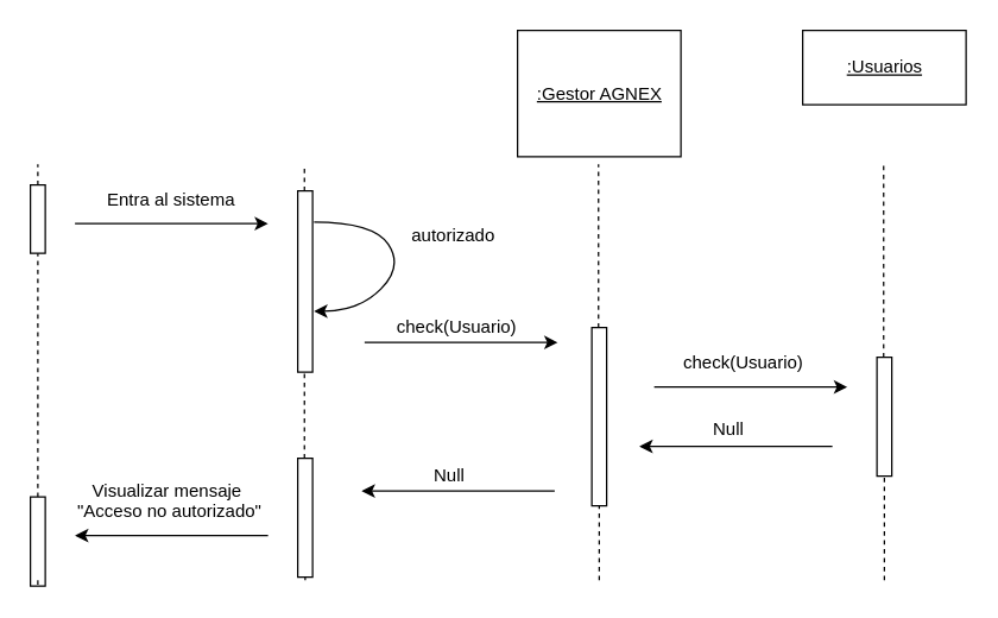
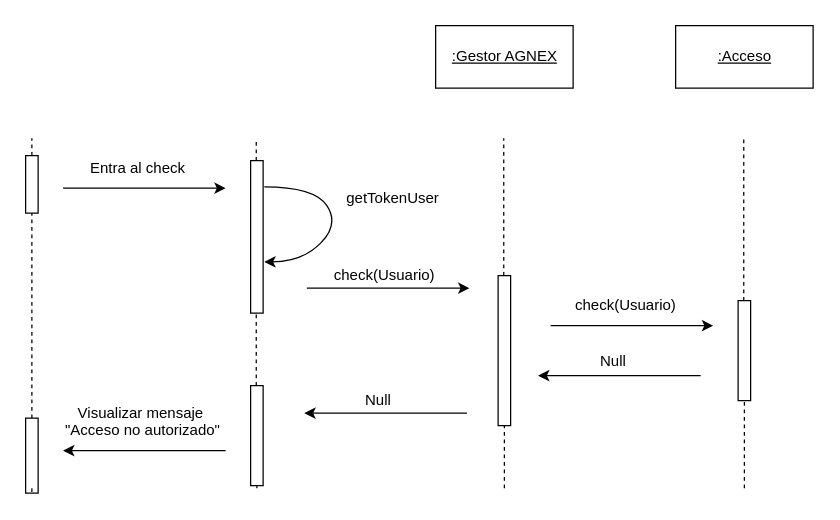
  <mxCell id="0" />
  <mxCell id="1" parent="0" />
  <mxCell id="2" value="" style="endArrow=none;dashed=1;html=1;" parent="1" edge="1" source="27"><mxGeometry width="50" height="50" relative="1" as="geometry"><mxPoint x="25" y="390" as="sourcePoint" /><mxPoint x="25" y="110" as="targetPoint" /></mxGeometry></mxCell>
- <mxCell id="3" value="&lt;u&gt;:Gestor AGNEX&lt;/u&gt;" style="html=1;" parent="1" vertex="1"><mxGeometry x="348" y="20" width="110" height="85" as="geometry" /></mxCell>
- <mxCell id="4" value="&lt;u&gt;:Usuarios&lt;/u&gt;" style="html=1;" parent="1" vertex="1"><mxGeometry x="540" y="20" width="110" height="50" as="geometry" /></mxCell>
+ <mxCell id="3" value="&lt;u&gt;:Gestor AGNEX&lt;/u&gt;" style="html=1;" parent="1" vertex="1"><mxGeometry x="348" y="20" width="110" height="50" as="geometry" /></mxCell>
+ <mxCell id="4" value="&lt;u&gt;:Acceso&lt;/u&gt;" style="html=1;" parent="1" vertex="1"><mxGeometry x="540" y="20" width="110" height="50" as="geometry" /></mxCell>
  <mxCell id="5" value="" style="endArrow=none;dashed=1;html=1;" parent="1" edge="1" source="23"><mxGeometry width="50" height="50" relative="1" as="geometry"><mxPoint x="403" y="390" as="sourcePoint" /><mxPoint x="402.5" y="110" as="targetPoint" /></mxGeometry></mxCell>
  <mxCell id="6" value="" style="endArrow=none;dashed=1;html=1;" parent="1" edge="1" source="31"><mxGeometry width="50" height="50" relative="1" as="geometry"><mxPoint x="595" y="390" as="sourcePoint" /><mxPoint x="594.5" y="110" as="targetPoint" /></mxGeometry></mxCell>
  <mxCell id="7" value="" style="endArrow=none;dashed=1;html=1;" parent="1" edge="1" source="25"><mxGeometry width="50" height="50" relative="1" as="geometry"><mxPoint x="205" y="390" as="sourcePoint" /><mxPoint x="204.5" y="110" as="targetPoint" /></mxGeometry></mxCell>
  <mxCell id="8" value="" style="endArrow=classic;html=1;" parent="1" edge="1"><mxGeometry width="50" height="50" relative="1" as="geometry"><mxPoint x="50" y="150" as="sourcePoint" /><mxPoint x="180" y="150" as="targetPoint" /></mxGeometry></mxCell>
  <mxCell id="9" value="" style="endArrow=classic;html=1;" parent="1" edge="1"><mxGeometry width="50" height="50" relative="1" as="geometry"><mxPoint x="245" y="230" as="sourcePoint" /><mxPoint x="375" y="230" as="targetPoint" /></mxGeometry></mxCell>
  <mxCell id="10" value="" style="endArrow=classic;html=1;" parent="1" edge="1"><mxGeometry width="50" height="50" relative="1" as="geometry"><mxPoint x="440" y="260" as="sourcePoint" /><mxPoint x="570" y="260" as="targetPoint" /></mxGeometry></mxCell>
  <mxCell id="11" value="" style="endArrow=classic;html=1;" parent="1" edge="1"><mxGeometry width="50" height="50" relative="1" as="geometry"><mxPoint x="560" y="300" as="sourcePoint" /><mxPoint x="430" y="300" as="targetPoint" /></mxGeometry></mxCell>
  <mxCell id="12" value="" style="endArrow=classic;html=1;" parent="1" edge="1"><mxGeometry width="50" height="50" relative="1" as="geometry"><mxPoint x="373" y="330" as="sourcePoint" /><mxPoint x="243" y="330" as="targetPoint" /></mxGeometry></mxCell>
  <mxCell id="13" value="" style="endArrow=classic;html=1;" parent="1" edge="1"><mxGeometry width="50" height="50" relative="1" as="geometry"><mxPoint x="180" y="360" as="sourcePoint" /><mxPoint x="50" y="360" as="targetPoint" /></mxGeometry></mxCell>
  <mxCell id="14" value="Null" style="text;html=1;resizable=0;points=[];autosize=1;align=left;verticalAlign=top;spacingTop=-4;" parent="1" vertex="1"><mxGeometry x="478" y="279" width="40" height="20" as="geometry" /></mxCell>
  <mxCell id="15" value="Null" style="text;html=1;resizable=0;points=[];autosize=1;align=left;verticalAlign=top;spacingTop=-4;" parent="1" vertex="1"><mxGeometry x="290" y="310" width="40" height="20" as="geometry" /></mxCell>
- <mxCell id="16" value="Entra al sistema" style="text;html=1;resizable=0;points=[];autosize=1;align=left;verticalAlign=top;spacingTop=-4;" parent="1" vertex="1"><mxGeometry x="70" y="124" width="100" height="20" as="geometry" /></mxCell>
+ <mxCell id="16" value="Entra al check" style="text;html=1;resizable=0;points=[];autosize=1;align=left;verticalAlign=top;spacingTop=-4;" parent="1" vertex="1"><mxGeometry x="70" y="124" width="100" height="20" as="geometry" /></mxCell>
  <mxCell id="17" value="&lt;div style=&quot;text-align: center&quot;&gt;&lt;span&gt;Visualizar mensaje&amp;nbsp;&lt;/span&gt;&lt;/div&gt;&lt;div style=&quot;text-align: center&quot;&gt;&lt;span&gt;&quot;Acceso no autorizado&quot;&lt;/span&gt;&lt;/div&gt;" style="text;html=1;resizable=0;points=[];autosize=1;align=left;verticalAlign=top;spacingTop=-4;" parent="1" vertex="1"><mxGeometry x="50" y="320" width="140" height="30" as="geometry" /></mxCell>
  <mxCell id="18" value="" style="curved=1;endArrow=classic;html=1;" parent="1" edge="1"><mxGeometry width="50" height="50" relative="1" as="geometry"><mxPoint x="211" y="149" as="sourcePoint" /><mxPoint x="211" y="209" as="targetPoint" /><Array as="points"><mxPoint x="251" y="149" /><mxPoint x="271" y="179" /><mxPoint x="241" y="209" /></Array></mxGeometry></mxCell>
- <mxCell id="19" value="autorizado" style="text;html=1;resizable=0;points=[];autosize=1;align=left;verticalAlign=top;spacingTop=-4;" parent="1" vertex="1"><mxGeometry x="275" y="148" width="90" height="20" as="geometry" /></mxCell>
+ <mxCell id="19" value="getTokenUser" style="text;html=1;resizable=0;points=[];autosize=1;align=left;verticalAlign=top;spacingTop=-4;" parent="1" vertex="1"><mxGeometry x="275" y="148" width="90" height="20" as="geometry" /></mxCell>
  <mxCell id="20" value="check(Usuario)" style="text;html=1;resizable=0;points=[];autosize=1;align=left;verticalAlign=top;spacingTop=-4;" parent="1" vertex="1"><mxGeometry x="265" y="210" width="100" height="20" as="geometry" /></mxCell>
  <mxCell id="21" value="check(Usuario)" style="text;html=1;resizable=0;points=[];autosize=1;align=left;verticalAlign=top;spacingTop=-4;" parent="1" vertex="1"><mxGeometry x="458" y="234" width="100" height="20" as="geometry" /></mxCell>
  <mxCell id="22" value="" style="html=1;points=[];perimeter=orthogonalPerimeter;" vertex="1" parent="1"><mxGeometry x="200" y="128" width="10" height="122" as="geometry" /></mxCell>
  <mxCell id="23" value="" style="html=1;points=[];perimeter=orthogonalPerimeter;" vertex="1" parent="1"><mxGeometry x="398" y="220" width="10" height="120" as="geometry" /></mxCell>
  <mxCell id="24" value="" style="endArrow=none;dashed=1;html=1;" edge="1" parent="1" target="23"><mxGeometry width="50" height="50" relative="1" as="geometry"><mxPoint x="403" y="390" as="sourcePoint" /><mxPoint x="402.5" y="110" as="targetPoint" /></mxGeometry></mxCell>
  <mxCell id="25" value="" style="html=1;points=[];perimeter=orthogonalPerimeter;" vertex="1" parent="1"><mxGeometry x="200" y="308" width="10" height="80" as="geometry" /></mxCell>
  <mxCell id="26" value="" style="endArrow=none;dashed=1;html=1;" edge="1" parent="1" target="25"><mxGeometry width="50" height="50" relative="1" as="geometry"><mxPoint x="205" y="390" as="sourcePoint" /><mxPoint x="204.5" y="110" as="targetPoint" /></mxGeometry></mxCell>
  <mxCell id="27" value="" style="html=1;points=[];perimeter=orthogonalPerimeter;" vertex="1" parent="1"><mxGeometry x="20" y="124" width="10" height="46" as="geometry" /></mxCell>
  <mxCell id="28" value="" style="endArrow=none;dashed=1;html=1;" edge="1" parent="1" source="29" target="27"><mxGeometry width="50" height="50" relative="1" as="geometry"><mxPoint x="25" y="390" as="sourcePoint" /><mxPoint x="25" y="110" as="targetPoint" /></mxGeometry></mxCell>
  <mxCell id="29" value="" style="html=1;points=[];perimeter=orthogonalPerimeter;" vertex="1" parent="1"><mxGeometry x="20" y="334" width="10" height="60" as="geometry" /></mxCell>
  <mxCell id="30" value="" style="endArrow=none;dashed=1;html=1;" edge="1" parent="1" target="29"><mxGeometry width="50" height="50" relative="1" as="geometry"><mxPoint x="25" y="390" as="sourcePoint" /><mxPoint x="25" y="170" as="targetPoint" /></mxGeometry></mxCell>
  <mxCell id="31" value="" style="html=1;points=[];perimeter=orthogonalPerimeter;" vertex="1" parent="1"><mxGeometry x="590" y="240" width="10" height="80" as="geometry" /></mxCell>
  <mxCell id="32" value="" style="endArrow=none;dashed=1;html=1;" edge="1" parent="1" target="31"><mxGeometry width="50" height="50" relative="1" as="geometry"><mxPoint x="595" y="390" as="sourcePoint" /><mxPoint x="594.5" y="110" as="targetPoint" /></mxGeometry></mxCell>
